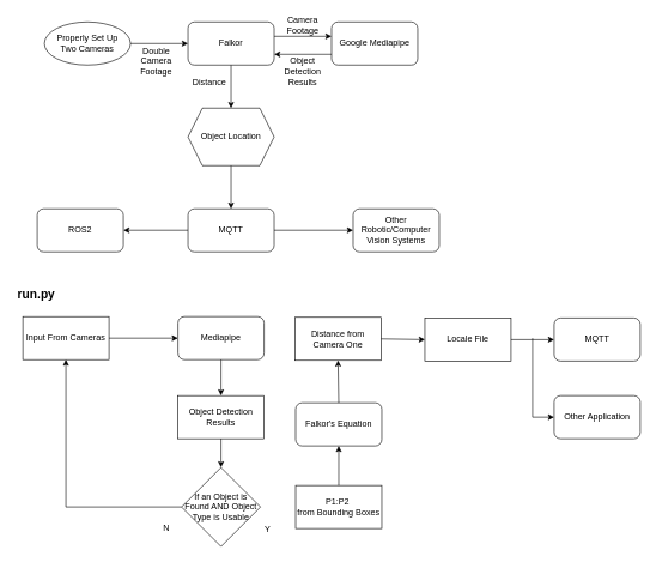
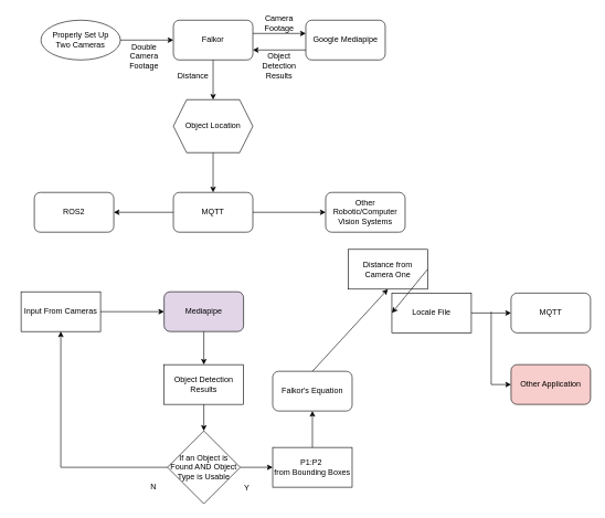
  <mxCell id="0" />
  <mxCell id="1" parent="0" />
  <mxCell id="2" value="Input From Cameras" style="rounded=0;whiteSpace=wrap;html=1;" parent="1" vertex="1"><mxGeometry x="31" y="440" width="120" height="60" as="geometry" /></mxCell>
  <mxCell id="3" value="Object Detection Results" style="rounded=0;whiteSpace=wrap;html=1;" parent="1" vertex="1"><mxGeometry x="247" y="550" width="120" height="60" as="geometry" /></mxCell>
- <mxCell id="4" value="Mediapipe" style="rounded=1;whiteSpace=wrap;html=1;" parent="1" vertex="1"><mxGeometry x="247" y="440" width="120" height="60" as="geometry" /></mxCell>
+ <mxCell id="4" value="Mediapipe" style="rounded=1;whiteSpace=wrap;html=1;fillColor=#e1d5e7;" parent="1" vertex="1"><mxGeometry x="247" y="440" width="120" height="60" as="geometry" /></mxCell>
  <mxCell id="5" value="" style="endArrow=classic;html=1;rounded=0;exitX=1;exitY=0.5;exitDx=0;exitDy=0;entryX=0;entryY=0.5;entryDx=0;entryDy=0;" parent="1" source="2" target="4" edge="1"><mxGeometry width="50" height="50" relative="1" as="geometry"><mxPoint x="291" y="640" as="sourcePoint" /><mxPoint x="341" y="590" as="targetPoint" /></mxGeometry></mxCell>
  <mxCell id="6" value="" style="endArrow=classic;html=1;rounded=0;exitX=0.5;exitY=1;exitDx=0;exitDy=0;entryX=0.5;entryY=0;entryDx=0;entryDy=0;" parent="1" source="4" target="3" edge="1"><mxGeometry width="50" height="50" relative="1" as="geometry"><mxPoint x="247" y="640" as="sourcePoint" /><mxPoint x="257" y="550" as="targetPoint" /></mxGeometry></mxCell>
  <mxCell id="7" value="If an Object is Found AND Object Type is Usable" style="rhombus;whiteSpace=wrap;html=1;" parent="1" vertex="1"><mxGeometry x="252" y="650" width="110" height="110" as="geometry" /></mxCell>
  <mxCell id="8" value="" style="endArrow=classic;html=1;rounded=0;exitX=0.5;exitY=1;exitDx=0;exitDy=0;entryX=0.5;entryY=0;entryDx=0;entryDy=0;" parent="1" source="3" target="7" edge="1"><mxGeometry width="50" height="50" relative="1" as="geometry"><mxPoint x="247" y="640" as="sourcePoint" /><mxPoint x="297" y="590" as="targetPoint" /></mxGeometry></mxCell>
  <mxCell id="9" value="" style="endArrow=classic;html=1;rounded=0;entryX=0.5;entryY=1;entryDx=0;entryDy=0;exitX=0;exitY=0.5;exitDx=0;exitDy=0;" parent="1" source="7" target="2" edge="1"><mxGeometry width="50" height="50" relative="1" as="geometry"><mxPoint x="291" y="640" as="sourcePoint" /><mxPoint x="341" y="590" as="targetPoint" /><Array as="points"><mxPoint x="91" y="705" /></Array></mxGeometry></mxCell>
  <mxCell id="10" value="N" style="text;html=1;strokeColor=none;fillColor=none;align=center;verticalAlign=middle;whiteSpace=wrap;rounded=0;" parent="1" vertex="1"><mxGeometry x="201" y="720" width="60" height="30" as="geometry" /></mxCell>
  <mxCell id="11" value="Y" style="text;html=1;strokeColor=none;fillColor=none;align=center;verticalAlign=middle;whiteSpace=wrap;rounded=0;" parent="1" vertex="1"><mxGeometry x="342" y="721" width="60" height="30" as="geometry" /></mxCell>
  <mxCell id="12" value="&lt;div&gt;P1:P2&amp;nbsp;&lt;/div&gt;&lt;div&gt;from Bounding Boxes&lt;/div&gt;" style="rounded=0;whiteSpace=wrap;html=1;" parent="1" vertex="1"><mxGeometry x="411" y="675" width="120" height="60" as="geometry" /></mxCell>
+ <mxCell id="13" value="" style="endArrow=classic;html=1;rounded=0;exitX=1;exitY=0.5;exitDx=0;exitDy=0;entryX=0;entryY=0.5;entryDx=0;entryDy=0;" parent="1" source="7" target="12" edge="1"><mxGeometry width="50" height="50" relative="1" as="geometry"><mxPoint x="411" y="790" as="sourcePoint" /><mxPoint x="461" y="740" as="targetPoint" /></mxGeometry></mxCell>
  <mxCell id="14" value="Locale File" style="rounded=0;whiteSpace=wrap;html=1;" parent="1" vertex="1"><mxGeometry x="591" y="442" width="120" height="60" as="geometry" /></mxCell>
  <mxCell id="15" value="Falkor's Equation" style="rounded=1;whiteSpace=wrap;html=1;" parent="1" vertex="1"><mxGeometry x="411" y="560" width="120" height="60" as="geometry" /></mxCell>
  <mxCell id="16" value="" style="endArrow=classic;html=1;rounded=0;exitX=0.5;exitY=0;exitDx=0;exitDy=0;entryX=0.5;entryY=1;entryDx=0;entryDy=0;" parent="1" source="12" target="15" edge="1"><mxGeometry width="50" height="50" relative="1" as="geometry"><mxPoint x="571" y="660" as="sourcePoint" /><mxPoint x="621" y="610" as="targetPoint" /></mxGeometry></mxCell>
- <mxCell id="17" value="Distance from Camera One" style="rounded=0;whiteSpace=wrap;html=1;" parent="1" vertex="1"><mxGeometry x="410" y="441" width="120" height="60" as="geometry" /></mxCell>
+ <mxCell id="17" value="Distance from Camera One" style="rounded=0;whiteSpace=wrap;html=1;" parent="1" vertex="1"><mxGeometry x="525" y="376" width="120" height="60" as="geometry" /></mxCell>
  <mxCell id="18" value="" style="endArrow=classic;html=1;rounded=0;exitX=0.5;exitY=0;exitDx=0;exitDy=0;entryX=0.5;entryY=1;entryDx=0;entryDy=0;" parent="1" source="15" target="17" edge="1"><mxGeometry width="50" height="50" relative="1" as="geometry"><mxPoint x="581" y="530" as="sourcePoint" /><mxPoint x="631" y="480" as="targetPoint" /></mxGeometry></mxCell>
  <mxCell id="19" value="" style="endArrow=classic;html=1;rounded=0;exitX=1;exitY=0.5;exitDx=0;exitDy=0;entryX=0;entryY=0.5;entryDx=0;entryDy=0;" parent="1" source="17" target="14" edge="1"><mxGeometry width="50" height="50" relative="1" as="geometry"><mxPoint x="581" y="530" as="sourcePoint" /><mxPoint x="631" y="480" as="targetPoint" /></mxGeometry></mxCell>
  <mxCell id="20" value="MQTT" style="rounded=1;whiteSpace=wrap;html=1;" parent="1" vertex="1"><mxGeometry x="771" y="442" width="120" height="60" as="geometry" /></mxCell>
- <mxCell id="21" value="Other Application" style="rounded=1;whiteSpace=wrap;html=1;" parent="1" vertex="1"><mxGeometry x="771" y="550" width="120" height="60" as="geometry" /></mxCell>
+ <mxCell id="21" value="Other Application" style="rounded=1;whiteSpace=wrap;html=1;fillColor=#f8cecc;" parent="1" vertex="1"><mxGeometry x="771" y="550" width="120" height="60" as="geometry" /></mxCell>
  <mxCell id="22" value="" style="endArrow=classic;html=1;rounded=0;exitX=1;exitY=0.5;exitDx=0;exitDy=0;entryX=0;entryY=0.5;entryDx=0;entryDy=0;" parent="1" source="14" target="20" edge="1"><mxGeometry width="50" height="50" relative="1" as="geometry"><mxPoint x="721" y="490" as="sourcePoint" /><mxPoint x="851" y="520" as="targetPoint" /></mxGeometry></mxCell>
  <mxCell id="23" value="" style="endArrow=classic;html=1;rounded=0;entryX=0;entryY=0.5;entryDx=0;entryDy=0;" parent="1" target="21" edge="1"><mxGeometry width="50" height="50" relative="1" as="geometry"><mxPoint x="741" y="470" as="sourcePoint" /><mxPoint x="851" y="520" as="targetPoint" /><Array as="points"><mxPoint x="741" y="580" /></Array></mxGeometry></mxCell>
  <mxCell id="24" value="&lt;div&gt;Properly Set Up&lt;/div&gt;&lt;div&gt;Two Cameras&lt;/div&gt;" style="ellipse;whiteSpace=wrap;html=1;" vertex="1" parent="1"><mxGeometry x="61" y="30" width="120" height="60" as="geometry" /></mxCell>
  <mxCell id="25" value="Falkor" style="rounded=1;whiteSpace=wrap;html=1;" vertex="1" parent="1"><mxGeometry x="261" y="30" width="120" height="60" as="geometry" /></mxCell>
  <mxCell id="26" value="Google Mediapipe" style="rounded=1;whiteSpace=wrap;html=1;" vertex="1" parent="1"><mxGeometry x="461" y="30" width="120" height="60" as="geometry" /></mxCell>
  <mxCell id="27" value="Object Location" style="shape=hexagon;perimeter=hexagonPerimeter2;whiteSpace=wrap;html=1;fixedSize=1;" vertex="1" parent="1"><mxGeometry x="261" y="150" width="120" height="80" as="geometry" /></mxCell>
  <mxCell id="28" value="" style="endArrow=classic;html=1;rounded=0;exitX=1;exitY=0.5;exitDx=0;exitDy=0;entryX=0;entryY=0.5;entryDx=0;entryDy=0;" edge="1" parent="1" source="24" target="25"><mxGeometry width="50" height="50" relative="1" as="geometry"><mxPoint x="251" y="150" as="sourcePoint" /><mxPoint x="121" y="60" as="targetPoint" /></mxGeometry></mxCell>
  <mxCell id="29" value="" style="endArrow=classic;html=1;rounded=0;exitX=1;exitY=0.5;exitDx=0;exitDy=0;entryX=0;entryY=0.5;entryDx=0;entryDy=0;" edge="1" parent="1"><mxGeometry width="50" height="50" relative="1" as="geometry"><mxPoint x="381" y="50" as="sourcePoint" /><mxPoint x="461" y="50" as="targetPoint" /><Array as="points"><mxPoint x="411" y="50" /></Array></mxGeometry></mxCell>
  <mxCell id="30" value="" style="endArrow=classic;html=1;rounded=0;entryX=1;entryY=0.75;entryDx=0;entryDy=0;" edge="1" parent="1" target="25"><mxGeometry width="50" height="50" relative="1" as="geometry"><mxPoint x="461" y="75" as="sourcePoint" /><mxPoint x="471" y="60" as="targetPoint" /><Array as="points"><mxPoint x="411" y="75" /></Array></mxGeometry></mxCell>
  <mxCell id="31" value="" style="endArrow=classic;html=1;rounded=0;exitX=0.5;exitY=1;exitDx=0;exitDy=0;entryX=0.5;entryY=0;entryDx=0;entryDy=0;" edge="1" parent="1" source="25" target="27"><mxGeometry width="50" height="50" relative="1" as="geometry"><mxPoint x="341" y="140" as="sourcePoint" /><mxPoint x="391" y="90" as="targetPoint" /></mxGeometry></mxCell>
  <mxCell id="32" value="Double Camera Footage" style="text;html=1;strokeColor=none;fillColor=none;align=center;verticalAlign=middle;whiteSpace=wrap;rounded=0;" vertex="1" parent="1"><mxGeometry x="187" y="70" width="60" height="30" as="geometry" /></mxCell>
  <mxCell id="33" value="Object Detection Results" style="text;html=1;strokeColor=none;fillColor=none;align=center;verticalAlign=middle;whiteSpace=wrap;rounded=0;" vertex="1" parent="1"><mxGeometry x="391" y="84" width="60" height="30" as="geometry" /></mxCell>
  <mxCell id="34" value="&lt;div&gt;Camera &lt;br&gt;&lt;/div&gt;&lt;div&gt;Footage&lt;br&gt;&lt;/div&gt;" style="text;html=1;strokeColor=none;fillColor=none;align=center;verticalAlign=middle;whiteSpace=wrap;rounded=0;" vertex="1" parent="1"><mxGeometry x="391" y="20" width="60" height="30" as="geometry" /></mxCell>
  <mxCell id="35" value="MQTT" style="rounded=1;whiteSpace=wrap;html=1;" vertex="1" parent="1"><mxGeometry x="261" y="290" width="120" height="60" as="geometry" /></mxCell>
  <mxCell id="36" value="" style="endArrow=classic;html=1;rounded=0;exitX=0.5;exitY=1;exitDx=0;exitDy=0;entryX=0.5;entryY=0;entryDx=0;entryDy=0;" edge="1" parent="1" source="27" target="35"><mxGeometry width="50" height="50" relative="1" as="geometry"><mxPoint x="71" y="530" as="sourcePoint" /><mxPoint x="171" y="350" as="targetPoint" /></mxGeometry></mxCell>
  <mxCell id="37" value="Distance" style="text;html=1;strokeColor=none;fillColor=none;align=center;verticalAlign=middle;whiteSpace=wrap;rounded=0;rotation=0;" vertex="1" parent="1"><mxGeometry x="261" y="100" width="60" height="30" as="geometry" /></mxCell>
  <mxCell id="38" value="" style="endArrow=classic;html=1;rounded=0;exitX=0;exitY=0.5;exitDx=0;exitDy=0;" edge="1" parent="1" source="35"><mxGeometry width="50" height="50" relative="1" as="geometry"><mxPoint x="301" y="270" as="sourcePoint" /><mxPoint x="171" y="320" as="targetPoint" /></mxGeometry></mxCell>
  <mxCell id="39" value="" style="endArrow=classic;html=1;rounded=0;exitX=1;exitY=0.5;exitDx=0;exitDy=0;" edge="1" parent="1" source="35"><mxGeometry width="50" height="50" relative="1" as="geometry"><mxPoint x="271" y="330" as="sourcePoint" /><mxPoint x="491" y="320" as="targetPoint" /></mxGeometry></mxCell>
  <mxCell id="40" value="ROS2" style="rounded=1;whiteSpace=wrap;html=1;" vertex="1" parent="1"><mxGeometry x="51" y="290" width="120" height="60" as="geometry" /></mxCell>
  <mxCell id="41" value="Other Robotic/Computer Vision Systems" style="rounded=1;whiteSpace=wrap;html=1;" vertex="1" parent="1"><mxGeometry x="491" y="290" width="120" height="60" as="geometry" /></mxCell>
- <mxCell id="42" value="run.py" style="text;html=1;strokeColor=none;fillColor=none;align=center;verticalAlign=middle;whiteSpace=wrap;rounded=0;fontStyle=1;fontSize=17;" vertex="1" parent="1"><mxGeometry x="20" y="396" width="60" height="30" as="geometry" /></mxCell>
